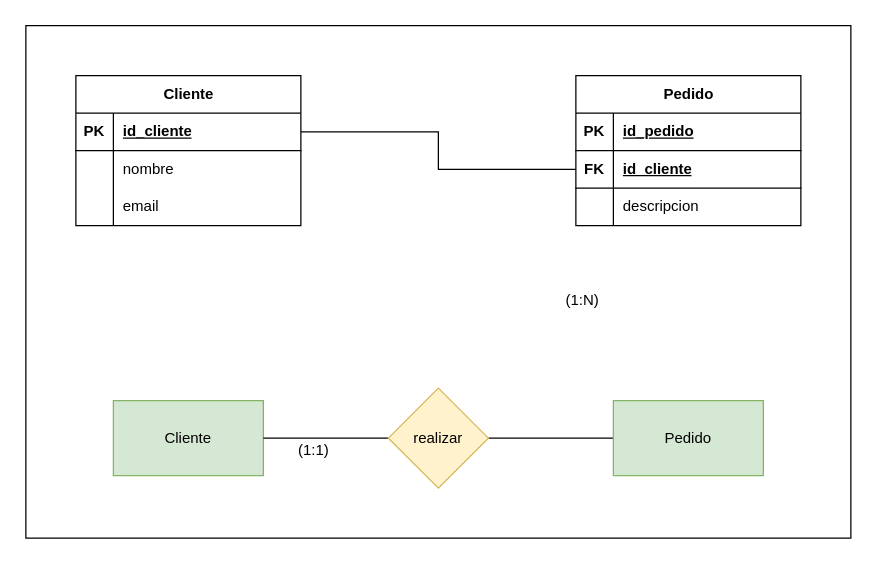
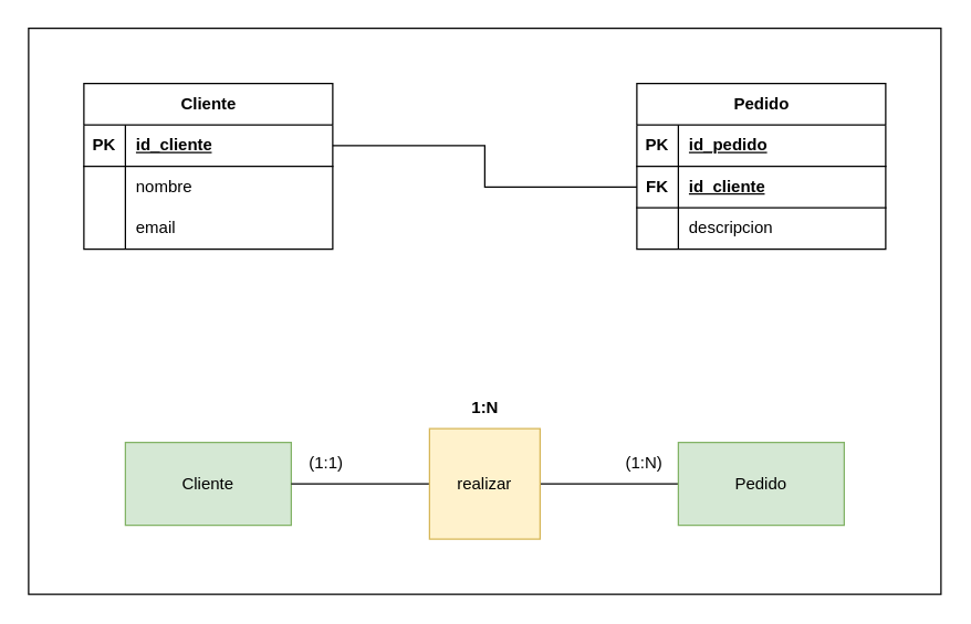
  <mxCell id="0" />
  <mxCell id="1" parent="0" />
  <mxCell id="2" value="" style="group" vertex="1" connectable="0" parent="1"><mxGeometry width="660" height="410" as="geometry" x="20" y="20" /></mxCell>
  <mxCell id="3" value="" style="rounded=0;whiteSpace=wrap;html=1;" vertex="1" parent="2"><mxGeometry width="660" height="410" as="geometry" /></mxCell>
  <mxCell id="4" value="Cliente" style="rounded=0;whiteSpace=wrap;html=1;fillColor=#d5e8d4;strokeColor=#82b366;" vertex="1" parent="2"><mxGeometry x="70" y="300" width="120" height="60" as="geometry" /></mxCell>
  <mxCell id="5" style="edgeStyle=orthogonalEdgeStyle;rounded=0;orthogonalLoop=1;jettySize=auto;html=1;exitX=1;exitY=0.5;exitDx=0;exitDy=0;entryX=0;entryY=0.5;entryDx=0;entryDy=0;endArrow=none;startFill=0;" edge="1" parent="2" source="7" target="8"><mxGeometry relative="1" as="geometry" /></mxCell>
  <mxCell id="6" style="edgeStyle=orthogonalEdgeStyle;rounded=0;orthogonalLoop=1;jettySize=auto;html=1;exitX=0;exitY=0.5;exitDx=0;exitDy=0;entryX=1;entryY=0.5;entryDx=0;entryDy=0;endArrow=none;startFill=0;" edge="1" parent="2" source="7" target="4"><mxGeometry relative="1" as="geometry" /></mxCell>
- <mxCell id="7" value="realizar" style="rhombus;whiteSpace=wrap;html=1;fillColor=#fff2cc;strokeColor=#d6b656;" vertex="1" parent="2"><mxGeometry x="290" y="290" width="80" height="80" as="geometry" /></mxCell>
+ <mxCell id="7" value="realizar" style="whiteSpace=wrap;html=1;fillColor=#fff2cc;strokeColor=#d6b656;rounded=0;" vertex="1" parent="2"><mxGeometry x="290" y="290" width="80" height="80" as="geometry" /></mxCell>
  <mxCell id="8" value="Pedido" style="rounded=0;whiteSpace=wrap;html=1;fillColor=#d5e8d4;strokeColor=#82b366;" vertex="1" parent="2"><mxGeometry x="470" y="300" width="120" height="60" as="geometry" /></mxCell>
- <mxCell id="9" value="(1:N)" style="text;html=1;align=center;verticalAlign=middle;resizable=0;points=[];autosize=1;strokeColor=none;fillColor=none;" vertex="1" parent="2"><mxGeometry x="420" y="205" width="50" height="30" as="geometry" /></mxCell>
- <mxCell id="10" value="(1:1)" style="text;html=1;align=center;verticalAlign=middle;resizable=0;points=[];autosize=1;strokeColor=none;fillColor=none;" vertex="1" parent="2"><mxGeometry x="205" y="325" width="50" height="30" as="geometry" /></mxCell>
+ <mxCell id="9" value="(1:N)" style="text;html=1;align=center;verticalAlign=middle;resizable=0;points=[];autosize=1;strokeColor=none;fillColor=none;" vertex="1" parent="2"><mxGeometry x="420" y="300" width="50" height="30" as="geometry" /></mxCell>
+ <mxCell id="10" value="(1:1)" style="text;html=1;align=center;verticalAlign=middle;resizable=0;points=[];autosize=1;strokeColor=none;fillColor=none;" vertex="1" parent="2"><mxGeometry x="190" y="300" width="50" height="30" as="geometry" /></mxCell>
+ <mxCell id="11" value="1:N" style="text;html=1;align=center;verticalAlign=middle;resizable=0;points=[];autosize=1;strokeColor=none;fillColor=none;fontStyle=1" vertex="1" parent="2"><mxGeometry x="310" y="260" width="40" height="30" as="geometry" /></mxCell>
  <mxCell id="12" value="Cliente" style="shape=table;startSize=30;container=1;collapsible=1;childLayout=tableLayout;fixedRows=1;rowLines=0;fontStyle=1;align=center;resizeLast=1;html=1;" vertex="1" parent="2"><mxGeometry x="40" y="40" width="180" height="120" as="geometry" /></mxCell>
  <mxCell id="13" value="" style="shape=tableRow;horizontal=0;startSize=0;swimlaneHead=0;swimlaneBody=0;fillColor=none;collapsible=0;dropTarget=0;points=[[0,0.5],[1,0.5]];portConstraint=eastwest;top=0;left=0;right=0;bottom=1;" vertex="1" parent="12"><mxGeometry y="30" width="180" height="30" as="geometry" /></mxCell>
  <mxCell id="14" value="PK" style="shape=partialRectangle;connectable=0;fillColor=none;top=0;left=0;bottom=0;right=0;fontStyle=1;overflow=hidden;whiteSpace=wrap;html=1;" vertex="1" parent="13"><mxGeometry width="30" height="30" as="geometry"><mxRectangle width="30" height="30" as="alternateBounds" /></mxGeometry></mxCell>
  <mxCell id="15" value="id_cliente" style="shape=partialRectangle;connectable=0;fillColor=none;top=0;left=0;bottom=0;right=0;align=left;spacingLeft=6;fontStyle=5;overflow=hidden;whiteSpace=wrap;html=1;" vertex="1" parent="13"><mxGeometry x="30" width="150" height="30" as="geometry"><mxRectangle width="150" height="30" as="alternateBounds" /></mxGeometry></mxCell>
  <mxCell id="16" value="" style="shape=tableRow;horizontal=0;startSize=0;swimlaneHead=0;swimlaneBody=0;fillColor=none;collapsible=0;dropTarget=0;points=[[0,0.5],[1,0.5]];portConstraint=eastwest;top=0;left=0;right=0;bottom=0;" vertex="1" parent="12"><mxGeometry y="60" width="180" height="30" as="geometry" /></mxCell>
  <mxCell id="17" value="" style="shape=partialRectangle;connectable=0;fillColor=none;top=0;left=0;bottom=0;right=0;editable=1;overflow=hidden;whiteSpace=wrap;html=1;" vertex="1" parent="16"><mxGeometry width="30" height="30" as="geometry"><mxRectangle width="30" height="30" as="alternateBounds" /></mxGeometry></mxCell>
  <mxCell id="18" value="nombre" style="shape=partialRectangle;connectable=0;fillColor=none;top=0;left=0;bottom=0;right=0;align=left;spacingLeft=6;overflow=hidden;whiteSpace=wrap;html=1;" vertex="1" parent="16"><mxGeometry x="30" width="150" height="30" as="geometry"><mxRectangle width="150" height="30" as="alternateBounds" /></mxGeometry></mxCell>
  <mxCell id="19" value="" style="shape=tableRow;horizontal=0;startSize=0;swimlaneHead=0;swimlaneBody=0;fillColor=none;collapsible=0;dropTarget=0;points=[[0,0.5],[1,0.5]];portConstraint=eastwest;top=0;left=0;right=0;bottom=0;" vertex="1" parent="12"><mxGeometry y="90" width="180" height="30" as="geometry" /></mxCell>
  <mxCell id="20" value="" style="shape=partialRectangle;connectable=0;fillColor=none;top=0;left=0;bottom=0;right=0;editable=1;overflow=hidden;whiteSpace=wrap;html=1;" vertex="1" parent="19"><mxGeometry width="30" height="30" as="geometry"><mxRectangle width="30" height="30" as="alternateBounds" /></mxGeometry></mxCell>
  <mxCell id="21" value="email" style="shape=partialRectangle;connectable=0;fillColor=none;top=0;left=0;bottom=0;right=0;align=left;spacingLeft=6;overflow=hidden;whiteSpace=wrap;html=1;" vertex="1" parent="19"><mxGeometry x="30" width="150" height="30" as="geometry"><mxRectangle width="150" height="30" as="alternateBounds" /></mxGeometry></mxCell>
  <mxCell id="22" value="Pedido" style="shape=table;startSize=30;container=1;collapsible=1;childLayout=tableLayout;fixedRows=1;rowLines=0;fontStyle=1;align=center;resizeLast=1;html=1;" vertex="1" parent="2"><mxGeometry x="440" y="40" width="180" height="120" as="geometry" /></mxCell>
  <mxCell id="23" value="" style="shape=tableRow;horizontal=0;startSize=0;swimlaneHead=0;swimlaneBody=0;fillColor=none;collapsible=0;dropTarget=0;points=[[0,0.5],[1,0.5]];portConstraint=eastwest;top=0;left=0;right=0;bottom=1;" vertex="1" parent="22"><mxGeometry y="30" width="180" height="30" as="geometry" /></mxCell>
  <mxCell id="24" value="PK" style="shape=partialRectangle;connectable=0;fillColor=none;top=0;left=0;bottom=0;right=0;fontStyle=1;overflow=hidden;whiteSpace=wrap;html=1;" vertex="1" parent="23"><mxGeometry width="30" height="30" as="geometry"><mxRectangle width="30" height="30" as="alternateBounds" /></mxGeometry></mxCell>
  <mxCell id="25" value="id_pedido" style="shape=partialRectangle;connectable=0;fillColor=none;top=0;left=0;bottom=0;right=0;align=left;spacingLeft=6;fontStyle=5;overflow=hidden;whiteSpace=wrap;html=1;" vertex="1" parent="23"><mxGeometry x="30" width="150" height="30" as="geometry"><mxRectangle width="150" height="30" as="alternateBounds" /></mxGeometry></mxCell>
  <mxCell id="26" value="" style="shape=tableRow;horizontal=0;startSize=0;swimlaneHead=0;swimlaneBody=0;fillColor=none;collapsible=0;dropTarget=0;points=[[0,0.5],[1,0.5]];portConstraint=eastwest;top=0;left=0;right=0;bottom=1;" vertex="1" parent="22"><mxGeometry y="60" width="180" height="30" as="geometry" /></mxCell>
  <mxCell id="27" value="FK" style="shape=partialRectangle;connectable=0;fillColor=none;top=0;left=0;bottom=0;right=0;fontStyle=1;overflow=hidden;whiteSpace=wrap;html=1;" vertex="1" parent="26"><mxGeometry width="30" height="30" as="geometry"><mxRectangle width="30" height="30" as="alternateBounds" /></mxGeometry></mxCell>
  <mxCell id="28" value="id_cliente" style="shape=partialRectangle;connectable=0;fillColor=none;top=0;left=0;bottom=0;right=0;align=left;spacingLeft=6;fontStyle=5;overflow=hidden;whiteSpace=wrap;html=1;" vertex="1" parent="26"><mxGeometry x="30" width="150" height="30" as="geometry"><mxRectangle width="150" height="30" as="alternateBounds" /></mxGeometry></mxCell>
  <mxCell id="29" value="" style="shape=tableRow;horizontal=0;startSize=0;swimlaneHead=0;swimlaneBody=0;fillColor=none;collapsible=0;dropTarget=0;points=[[0,0.5],[1,0.5]];portConstraint=eastwest;top=0;left=0;right=0;bottom=0;" vertex="1" parent="22"><mxGeometry y="90" width="180" height="30" as="geometry" /></mxCell>
  <mxCell id="30" value="" style="shape=partialRectangle;connectable=0;fillColor=none;top=0;left=0;bottom=0;right=0;editable=1;overflow=hidden;whiteSpace=wrap;html=1;" vertex="1" parent="29"><mxGeometry width="30" height="30" as="geometry"><mxRectangle width="30" height="30" as="alternateBounds" /></mxGeometry></mxCell>
  <mxCell id="31" value="descripcion" style="shape=partialRectangle;connectable=0;fillColor=none;top=0;left=0;bottom=0;right=0;align=left;spacingLeft=6;overflow=hidden;whiteSpace=wrap;html=1;" vertex="1" parent="29"><mxGeometry x="30" width="150" height="30" as="geometry"><mxRectangle width="150" height="30" as="alternateBounds" /></mxGeometry></mxCell>
  <mxCell id="32" style="edgeStyle=orthogonalEdgeStyle;rounded=0;orthogonalLoop=1;jettySize=auto;html=1;exitX=1;exitY=0.5;exitDx=0;exitDy=0;entryX=0;entryY=0.5;entryDx=0;entryDy=0;endArrow=none;startFill=0;" edge="1" parent="2" source="13" target="26"><mxGeometry relative="1" as="geometry" /></mxCell>
